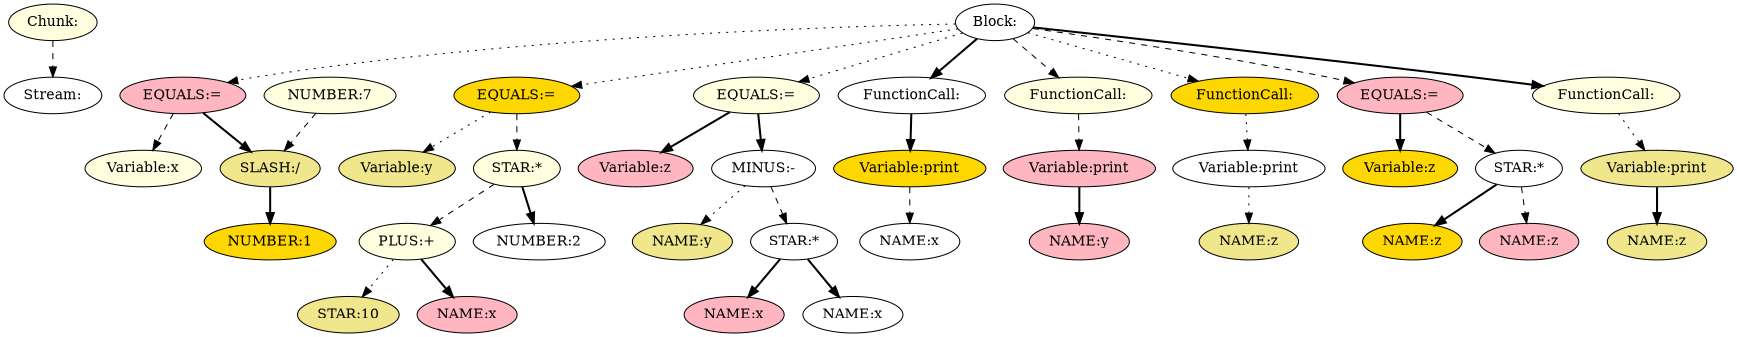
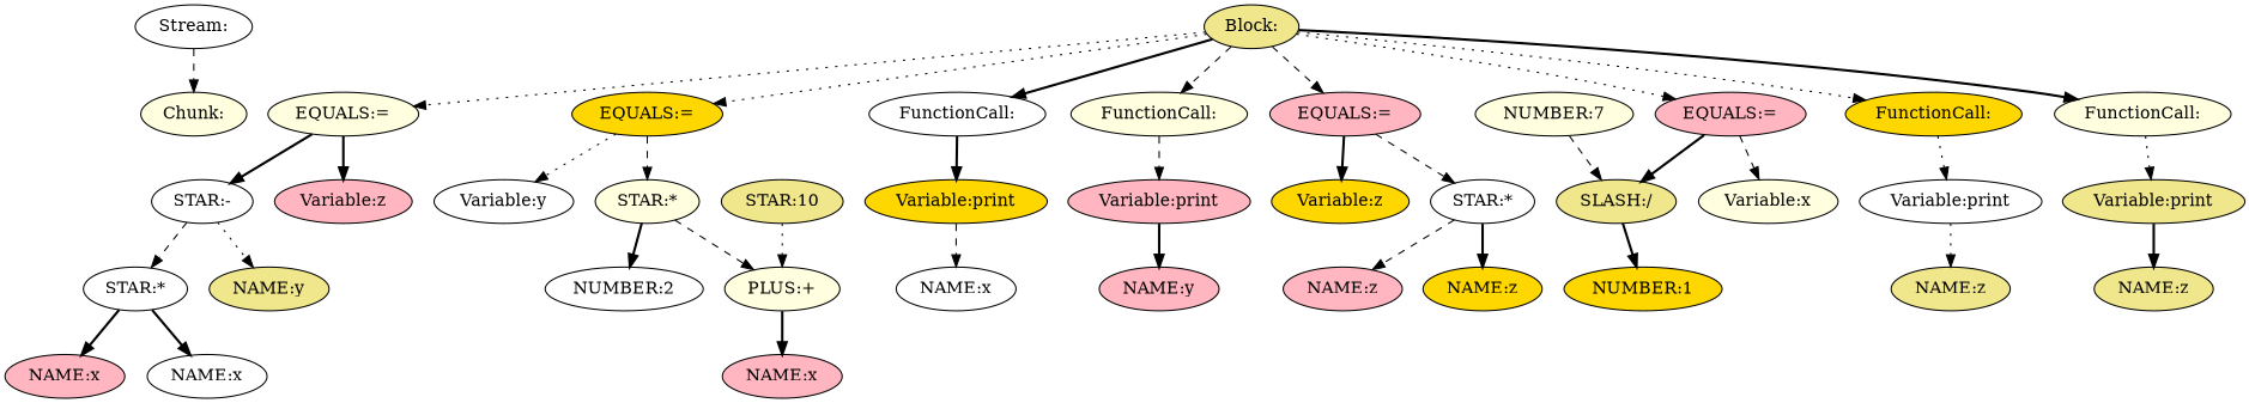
  digraph {
    node [fillcolor=white style=filled]
    edge [style=bold]
    n1 [label="Stream:"]
    n2 [fillcolor=lightyellow label="Chunk:"]
-   n3 [label="Block:"]
+   n3 [fillcolor=khaki label="Block:"]
    n4 [fillcolor=lightpink label="EQUALS:="]
    n5 [fillcolor=gold label="EQUALS:="]
    n6 [fillcolor=lightyellow label="EQUALS:="]
    n7 [label="FunctionCall:"]
    n8 [fillcolor=lightyellow label="FunctionCall:"]
    n9 [fillcolor=gold label="FunctionCall:"]
    n10 [fillcolor=lightpink label="EQUALS:="]
    n11 [fillcolor=lightyellow label="FunctionCall:"]
    n12 [fillcolor=lightyellow label="Variable:x"]
    n13 [fillcolor=khaki label="SLASH:/"]
-   n14 [fillcolor=khaki label="Variable:y"]
+   n14 [label="Variable:y"]
    n15 [fillcolor=lightyellow label="STAR:*"]
    n16 [fillcolor=lightpink label="Variable:z"]
-   n17 [label="MINUS:-"]
+   n17 [label="STAR:-"]
    n18 [fillcolor=gold label="Variable:print"]
    n19 [fillcolor=lightpink label="Variable:print"]
    n20 [label="Variable:print"]
    n21 [fillcolor=gold label="Variable:z"]
    n22 [label="STAR:*"]
    n23 [fillcolor=khaki label="Variable:print"]
    n24 [fillcolor=gold label="NUMBER:1"]
    n25 [fillcolor=lightyellow label="NUMBER:7"]
    n26 [fillcolor=lightyellow label="PLUS:+"]
    n27 [label="NUMBER:2"]
    n28 [fillcolor=khaki label="STAR:10"]
    n29 [fillcolor=lightpink label="NAME:x"]
    n30 [fillcolor=khaki label="NAME:y"]
    n31 [label="STAR:*"]
    n32 [fillcolor=lightpink label="NAME:x"]
    n33 [label="NAME:x"]
    n34 [label="NAME:x"]
    n35 [fillcolor=lightpink label="NAME:y"]
    n36 [fillcolor=khaki label="NAME:z"]
    n37 [fillcolor=gold label="NAME:z"]
    n38 [fillcolor=lightpink label="NAME:z"]
    n39 [fillcolor=khaki label="NAME:z"]
-   n2 -> n1 [style=dashed]
+   n1 -> n2 [style=dashed]
    n3 -> n4 [style=dotted]
    n3 -> n5 [style=dotted]
    n3 -> n6 [style=dotted]
    n3 -> n7
    n3 -> n8 [style=dashed]
    n3 -> n9 [style=dotted]
    n3 -> n10 [style=dashed]
    n3 -> n11
    n4 -> n12 [style=dashed]
    n4 -> n13
    n5 -> n14 [style=dotted]
    n5 -> n15 [style=dashed]
    n6 -> n16
    n6 -> n17
    n7 -> n18
    n8 -> n19 [style=dashed]
    n9 -> n20 [style=dotted]
    n10 -> n21
    n10 -> n22 [style=dashed]
    n11 -> n23 [style=dotted]
    n13 -> n24
    n15 -> n26 [style=dashed]
    n15 -> n27
    n17 -> n30 [style=dotted]
    n17 -> n31 [style=dashed]
    n18 -> n34 [style=dashed]
    n19 -> n35
    n20 -> n36 [style=dotted]
    n22 -> n37
    n22 -> n38 [style=dashed]
    n23 -> n39
    n25 -> n13 [style=dashed]
-   n26 -> n28 [style=dotted]
+   n28 -> n26 [style=dotted]
    n26 -> n29
    n31 -> n32
    n31 -> n33
  }
